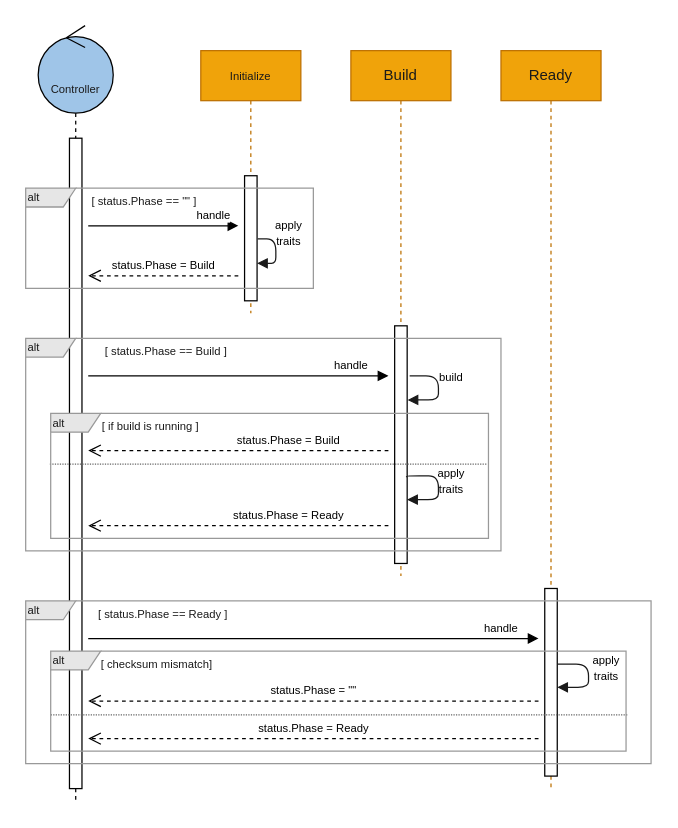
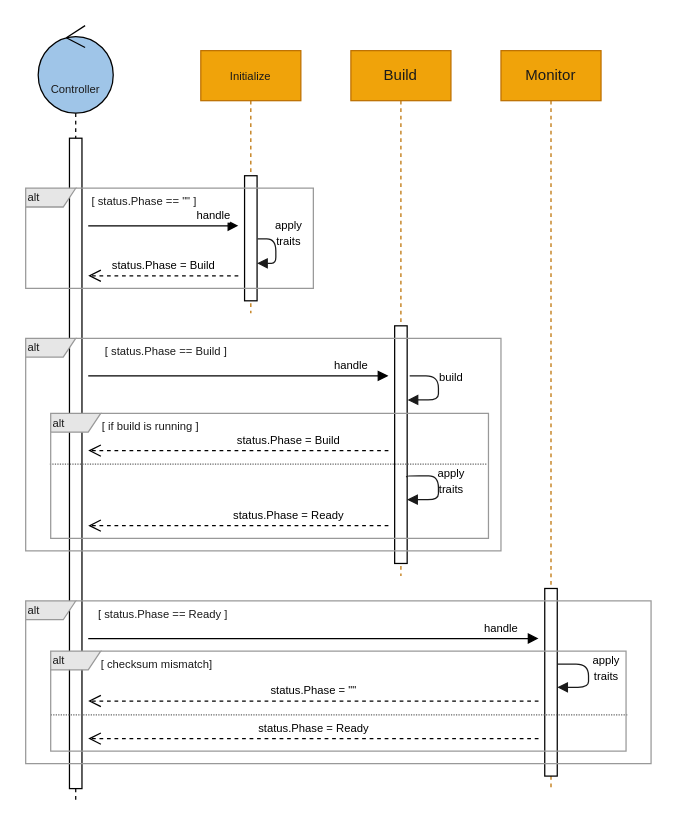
  <mxCell id="0" />
  <mxCell id="1" parent="0" />
  <mxCell id="2" value="&lt;font style=&quot;font-size: 9px&quot;&gt;Controller&lt;/font&gt;" style="shape=umlLifeline;participant=umlControl;perimeter=lifelinePerimeter;whiteSpace=wrap;html=1;container=1;collapsible=0;recursiveResize=0;verticalAlign=top;spacingTop=36;outlineConnect=0;fillColor=#9FC5E8;fontColor=#1A1A1A;size=70;" parent="1" vertex="1"><mxGeometry x="30" y="20" width="60" height="620" as="geometry" /></mxCell>
  <mxCell id="3" value="" style="html=1;points=[];perimeter=orthogonalPerimeter;fontColor=#1A1A1A;" parent="2" vertex="1"><mxGeometry x="25" y="90" width="10" height="520" as="geometry" /></mxCell>
  <mxCell id="4" value="&lt;font style=&quot;font-size: 9px&quot;&gt;Initialize&lt;/font&gt;" style="shape=umlLifeline;perimeter=lifelinePerimeter;whiteSpace=wrap;html=1;container=1;collapsible=0;recursiveResize=0;outlineConnect=0;fillColor=#f0a30a;strokeColor=#BD7000;fontColor=#1A1A1A;" parent="1" vertex="1"><mxGeometry x="160" y="40" width="80" height="210" as="geometry" /></mxCell>
  <mxCell id="5" value="" style="html=1;points=[];perimeter=orthogonalPerimeter;fillColor=#ffffff;fontColor=#1A1A1A;" parent="4" vertex="1"><mxGeometry x="35" y="100" width="10" height="100" as="geometry" /></mxCell>
  <mxCell id="6" value="&lt;div&gt;&lt;font style=&quot;font-size: 9px&quot;&gt;apply&lt;/font&gt;&lt;/div&gt;&lt;div&gt;&lt;font style=&quot;font-size: 9px&quot;&gt;traits&lt;/font&gt;&lt;/div&gt;" style="html=1;verticalAlign=bottom;endArrow=block;strokeColor=#1A1A1A;strokeWidth=1;edgeStyle=orthogonalEdgeStyle;exitX=1.05;exitY=0.505;exitDx=0;exitDy=0;exitPerimeter=0;labelBackgroundColor=none;" parent="4" source="5" target="5" edge="1"><mxGeometry x="-0.408" y="-14" width="80" relative="1" as="geometry"><mxPoint x="50" y="150" as="sourcePoint" /><mxPoint x="50" y="170" as="targetPoint" /><Array as="points"><mxPoint x="60" y="151" /><mxPoint x="60" y="170" /></Array><mxPoint x="24" y="10" as="offset" /></mxGeometry></mxCell>
  <mxCell id="7" value="Build" style="shape=umlLifeline;perimeter=lifelinePerimeter;whiteSpace=wrap;html=1;container=1;collapsible=0;recursiveResize=0;outlineConnect=0;fillColor=#f0a30a;strokeColor=#BD7000;fontColor=#1A1A1A;" parent="1" vertex="1"><mxGeometry x="280" y="40" width="80" height="420" as="geometry" /></mxCell>
  <mxCell id="8" value="" style="html=1;points=[];perimeter=orthogonalPerimeter;fillColor=#ffffff;fontColor=#1A1A1A;" parent="7" vertex="1"><mxGeometry x="35" y="220" width="10" height="190" as="geometry" /></mxCell>
- <mxCell id="9" value="Ready" style="shape=umlLifeline;perimeter=lifelinePerimeter;whiteSpace=wrap;html=1;container=1;collapsible=0;recursiveResize=0;outlineConnect=0;fillColor=#f0a30a;strokeColor=#BD7000;fontColor=#1A1A1A;" parent="1" vertex="1"><mxGeometry x="400" y="40" width="80" height="590" as="geometry" /></mxCell>
+ <mxCell id="9" value="Monitor" style="shape=umlLifeline;perimeter=lifelinePerimeter;whiteSpace=wrap;html=1;container=1;collapsible=0;recursiveResize=0;outlineConnect=0;fillColor=#f0a30a;strokeColor=#BD7000;fontColor=#1A1A1A;" parent="1" vertex="1"><mxGeometry x="400" y="40" width="80" height="590" as="geometry" /></mxCell>
  <mxCell id="10" value="" style="html=1;points=[];perimeter=orthogonalPerimeter;fillColor=#ffffff;fontColor=#1A1A1A;" parent="9" vertex="1"><mxGeometry x="35" y="430" width="10" height="150" as="geometry" /></mxCell>
  <mxCell id="11" value="&lt;font style=&quot;font-size: 9px&quot;&gt;apply&lt;br&gt;traits&lt;/font&gt;" style="html=1;verticalAlign=bottom;endArrow=block;strokeColor=#1A1A1A;strokeWidth=1;edgeStyle=orthogonalEdgeStyle;labelBackgroundColor=none;exitX=1;exitY=0.403;exitDx=0;exitDy=0;exitPerimeter=0;" parent="9" source="10" edge="1" target="10"><mxGeometry x="0.316" y="-15" width="80" relative="1" as="geometry"><mxPoint x="170" y="490" as="sourcePoint" /><mxPoint x="165" y="509" as="targetPoint" /><Array as="points"><mxPoint x="70" y="491" /><mxPoint x="70" y="509" /></Array><mxPoint x="15" y="15" as="offset" /></mxGeometry></mxCell>
  <mxCell id="12" value="&lt;font style=&quot;font-size: 9px&quot;&gt;handle&lt;/font&gt;" style="html=1;verticalAlign=bottom;endArrow=block;" parent="1" edge="1"><mxGeometry x="0.667" width="80" relative="1" as="geometry"><mxPoint x="70" y="180" as="sourcePoint" /><mxPoint x="190" y="180" as="targetPoint" /><mxPoint as="offset" /></mxGeometry></mxCell>
  <mxCell id="13" value="&lt;font style=&quot;font-size: 9px&quot;&gt;status.Phase = Build&lt;/font&gt;" style="html=1;verticalAlign=bottom;endArrow=open;dashed=1;endSize=8;" parent="1" edge="1"><mxGeometry relative="1" as="geometry"><mxPoint x="190" y="220" as="sourcePoint" /><mxPoint x="70" y="220" as="targetPoint" /><mxPoint as="offset" /></mxGeometry></mxCell>
  <mxCell id="14" value="&lt;font style=&quot;font-size: 9px&quot;&gt;[ status.Phase == &quot;&quot; ]&lt;/font&gt;" style="text;html=1;strokeColor=none;fillColor=none;align=center;verticalAlign=middle;whiteSpace=wrap;rounded=0;fontColor=#1A1A1A;" parent="1" vertex="1"><mxGeometry x="70" y="150" width="90" height="20" as="geometry" /></mxCell>
  <mxCell id="15" value="&lt;font style=&quot;font-size: 9px&quot;&gt;handle&lt;/font&gt;" style="html=1;verticalAlign=bottom;endArrow=block;" parent="1" edge="1"><mxGeometry x="0.75" width="80" relative="1" as="geometry"><mxPoint x="70" y="300" as="sourcePoint" /><mxPoint x="310" y="300" as="targetPoint" /><Array as="points"><mxPoint x="210" y="300" /></Array><mxPoint as="offset" /></mxGeometry></mxCell>
  <mxCell id="16" value="&lt;font style=&quot;font-size: 9px&quot;&gt;status.Phase = Build&lt;/font&gt;" style="html=1;verticalAlign=bottom;endArrow=open;dashed=1;endSize=8;" parent="1" edge="1"><mxGeometry x="-0.333" relative="1" as="geometry"><mxPoint x="310" y="359.75" as="sourcePoint" /><mxPoint x="70" y="359.75" as="targetPoint" /><mxPoint as="offset" /></mxGeometry></mxCell>
  <mxCell id="17" value="&lt;font style=&quot;font-size: 9px&quot;&gt;status.Phase = Ready&lt;/font&gt;" style="html=1;verticalAlign=bottom;endArrow=open;dashed=1;endSize=8;" parent="1" edge="1"><mxGeometry x="-0.333" relative="1" as="geometry"><mxPoint x="310" y="419.75" as="sourcePoint" /><mxPoint x="70" y="419.75" as="targetPoint" /><mxPoint as="offset" /></mxGeometry></mxCell>
  <mxCell id="18" value="&lt;font style=&quot;font-size: 9px&quot;&gt;[ if build is running ]&lt;/font&gt;" style="text;html=1;strokeColor=none;fillColor=none;align=center;verticalAlign=middle;whiteSpace=wrap;rounded=0;fontColor=#1A1A1A;" parent="1" vertex="1"><mxGeometry x="75" y="330" width="90" height="20" as="geometry" /></mxCell>
  <mxCell id="19" value="&lt;font style=&quot;font-size: 9px&quot;&gt;[ status.Phase == Build ]&lt;/font&gt;" style="text;html=1;strokeColor=none;fillColor=none;align=center;verticalAlign=middle;whiteSpace=wrap;rounded=0;fontColor=#1A1A1A;" parent="1" vertex="1"><mxGeometry x="75" y="270" width="115" height="20" as="geometry" /></mxCell>
  <mxCell id="20" value="&lt;font style=&quot;font-size: 9px&quot;&gt;[ checksum mismatch]&lt;/font&gt;" style="text;html=1;strokeColor=none;fillColor=none;align=center;verticalAlign=middle;whiteSpace=wrap;rounded=0;fontColor=#1A1A1A;" parent="1" vertex="1"><mxGeometry x="75" y="520" width="100" height="20" as="geometry" /></mxCell>
  <mxCell id="21" value="" style="endArrow=none;dashed=1;html=1;dashPattern=1 1;strokeWidth=1;labelBackgroundColor=none;exitX=-0.002;exitY=0.405;exitDx=0;exitDy=0;exitPerimeter=0;entryX=0.998;entryY=0.405;entryDx=0;entryDy=0;entryPerimeter=0;strokeColor=#666666;" parent="1" source="30" target="30" edge="1"><mxGeometry width="50" height="50" relative="1" as="geometry"><mxPoint x="200" y="400" as="sourcePoint" /><mxPoint x="250" y="350" as="targetPoint" /></mxGeometry></mxCell>
  <mxCell id="22" value="&lt;font style=&quot;font-size: 9px&quot;&gt;build&lt;/font&gt;" style="html=1;verticalAlign=bottom;endArrow=block;strokeColor=#1A1A1A;strokeWidth=1;edgeStyle=orthogonalEdgeStyle;exitX=0.9;exitY=0.376;exitDx=0;exitDy=0;exitPerimeter=0;labelBackgroundColor=none;entryX=1.033;entryY=0.312;entryDx=0;entryDy=0;entryPerimeter=0;" parent="1" target="8" edge="1"><mxGeometry x="0.263" y="-14" width="80" relative="1" as="geometry"><mxPoint x="327" y="300.04" as="sourcePoint" /><mxPoint x="331" y="319" as="targetPoint" /><Array as="points"><mxPoint x="350" y="300" /><mxPoint x="350" y="319" /></Array><mxPoint x="10" y="5" as="offset" /></mxGeometry></mxCell>
  <mxCell id="23" value="&lt;div&gt;&lt;font style=&quot;font-size: 9px&quot;&gt;apply&lt;/font&gt;&lt;/div&gt;&lt;div&gt;&lt;font style=&quot;font-size: 9px&quot;&gt;traits&lt;/font&gt;&lt;/div&gt;" style="html=1;verticalAlign=bottom;endArrow=block;strokeColor=#1A1A1A;strokeWidth=1;edgeStyle=orthogonalEdgeStyle;labelBackgroundColor=none;exitX=0.95;exitY=0.637;exitDx=0;exitDy=0;exitPerimeter=0;" parent="1" source="8" edge="1"><mxGeometry x="0.291" y="-10" width="80" relative="1" as="geometry"><mxPoint x="331" y="380" as="sourcePoint" /><mxPoint x="325" y="399" as="targetPoint" /><Array as="points"><mxPoint x="325" y="380" /><mxPoint x="350" y="380" /><mxPoint x="350" y="399" /></Array><mxPoint x="10" y="10" as="offset" /></mxGeometry></mxCell>
  <mxCell id="24" value="&lt;font style=&quot;font-size: 9px&quot;&gt;handle&lt;/font&gt;" style="html=1;verticalAlign=bottom;endArrow=block;" parent="1" edge="1"><mxGeometry x="0.833" width="80" relative="1" as="geometry"><mxPoint x="70" y="510" as="sourcePoint" /><mxPoint x="430" y="510" as="targetPoint" /><mxPoint as="offset" /></mxGeometry></mxCell>
  <mxCell id="25" value="&lt;font style=&quot;font-size: 9px&quot;&gt;[ status.Phase == Ready ]&lt;/font&gt;" style="text;html=1;strokeColor=none;fillColor=none;align=center;verticalAlign=middle;whiteSpace=wrap;rounded=0;fontColor=#1A1A1A;" parent="1" vertex="1"><mxGeometry x="70" y="480" width="120" height="20" as="geometry" /></mxCell>
  <mxCell id="26" value="&lt;font style=&quot;font-size: 9px&quot;&gt;status.Phase = Ready&lt;/font&gt;" style="html=1;verticalAlign=bottom;endArrow=open;dashed=1;endSize=8;" parent="1" edge="1"><mxGeometry relative="1" as="geometry"><mxPoint x="430" y="590" as="sourcePoint" /><mxPoint x="70" y="590" as="targetPoint" /><mxPoint as="offset" /></mxGeometry></mxCell>
  <mxCell id="27" value="" style="endArrow=none;dashed=1;html=1;dashPattern=1 1;strokeWidth=1;labelBackgroundColor=none;entryX=1.003;entryY=0.638;entryDx=0;entryDy=0;entryPerimeter=0;exitX=0;exitY=0.638;exitDx=0;exitDy=0;exitPerimeter=0;strokeColor=#666666;" parent="1" source="32" target="32" edge="1"><mxGeometry width="50" height="50" relative="1" as="geometry"><mxPoint x="380" y="530" as="sourcePoint" /><mxPoint x="430" y="480" as="targetPoint" /></mxGeometry></mxCell>
  <mxCell id="28" value="&lt;div align=&quot;left&quot;&gt;&lt;font style=&quot;font-size: 9px&quot;&gt;alt&lt;/font&gt;&lt;/div&gt;" style="shape=umlFrame;whiteSpace=wrap;html=1;strokeColor=#999999;fontColor=#1A1A1A;width=40;height=15;fillColor=#E6E6E6;fontSize=9;labelBackgroundColor=none;swimlaneFillColor=none;align=left;" parent="1" vertex="1"><mxGeometry x="20" y="150" width="230" height="80" as="geometry" /></mxCell>
  <mxCell id="29" value="&lt;font style=&quot;font-size: 9px&quot;&gt;status.Phase = &quot;&quot;&lt;/font&gt;" style="html=1;verticalAlign=bottom;endArrow=open;dashed=1;endSize=8;" parent="1" edge="1"><mxGeometry relative="1" as="geometry"><mxPoint x="430" y="560" as="sourcePoint" /><mxPoint x="70" y="560" as="targetPoint" /><mxPoint as="offset" /></mxGeometry></mxCell>
  <mxCell id="30" value="&lt;div align=&quot;left&quot;&gt;&lt;font style=&quot;font-size: 9px&quot;&gt;alt&lt;/font&gt;&lt;/div&gt;" style="shape=umlFrame;whiteSpace=wrap;html=1;strokeColor=#999999;fontColor=#1A1A1A;width=40;height=15;fillColor=#E6E6E6;fontSize=9;labelBackgroundColor=none;swimlaneFillColor=none;align=left;" parent="1" vertex="1"><mxGeometry x="40" y="330" width="350" height="100" as="geometry" /></mxCell>
  <mxCell id="31" value="&lt;div align=&quot;left&quot;&gt;&lt;font style=&quot;font-size: 9px&quot;&gt;alt&lt;/font&gt;&lt;/div&gt;" style="shape=umlFrame;whiteSpace=wrap;html=1;strokeColor=#999999;fontColor=#1A1A1A;width=40;height=15;fillColor=#E6E6E6;fontSize=9;labelBackgroundColor=none;swimlaneFillColor=none;align=left;" parent="1" vertex="1"><mxGeometry x="20" y="270" width="380" height="170" as="geometry" /></mxCell>
  <mxCell id="32" value="&lt;div align=&quot;left&quot;&gt;&lt;font style=&quot;font-size: 9px&quot;&gt;alt&lt;/font&gt;&lt;/div&gt;" style="shape=umlFrame;whiteSpace=wrap;html=1;strokeColor=#999999;fontColor=#1A1A1A;width=40;height=15;fillColor=#E6E6E6;fontSize=9;labelBackgroundColor=none;swimlaneFillColor=none;align=left;" parent="1" vertex="1"><mxGeometry x="40" y="520" width="460" height="80" as="geometry" /></mxCell>
  <mxCell id="33" value="&lt;div align=&quot;left&quot;&gt;&lt;font style=&quot;font-size: 9px&quot;&gt;alt&lt;/font&gt;&lt;/div&gt;" style="shape=umlFrame;whiteSpace=wrap;html=1;strokeColor=#999999;fontColor=#1A1A1A;width=40;height=15;fillColor=#E6E6E6;fontSize=9;labelBackgroundColor=none;swimlaneFillColor=none;align=left;" parent="1" vertex="1"><mxGeometry x="20" y="480" width="500" height="130" as="geometry" /></mxCell>
